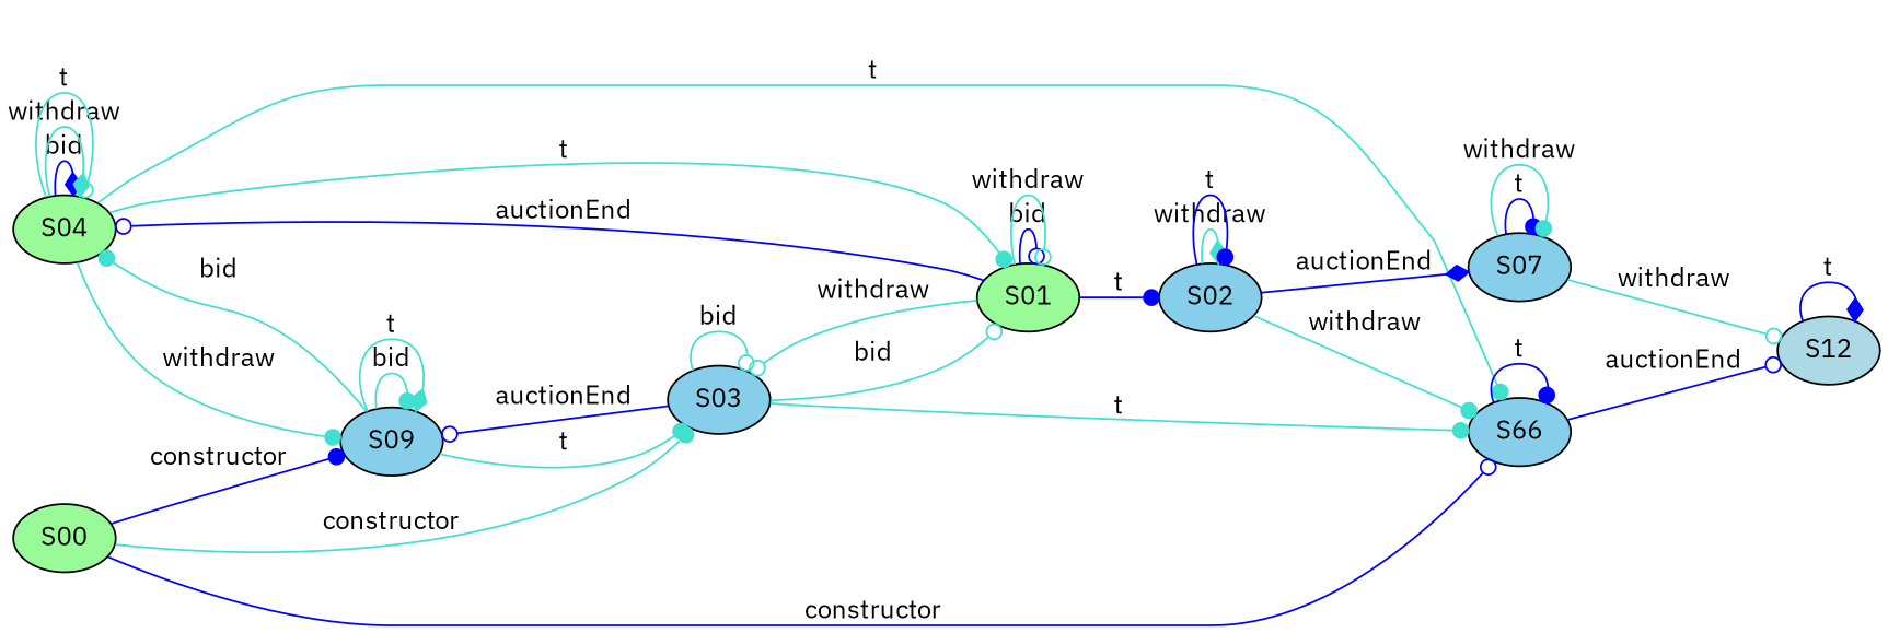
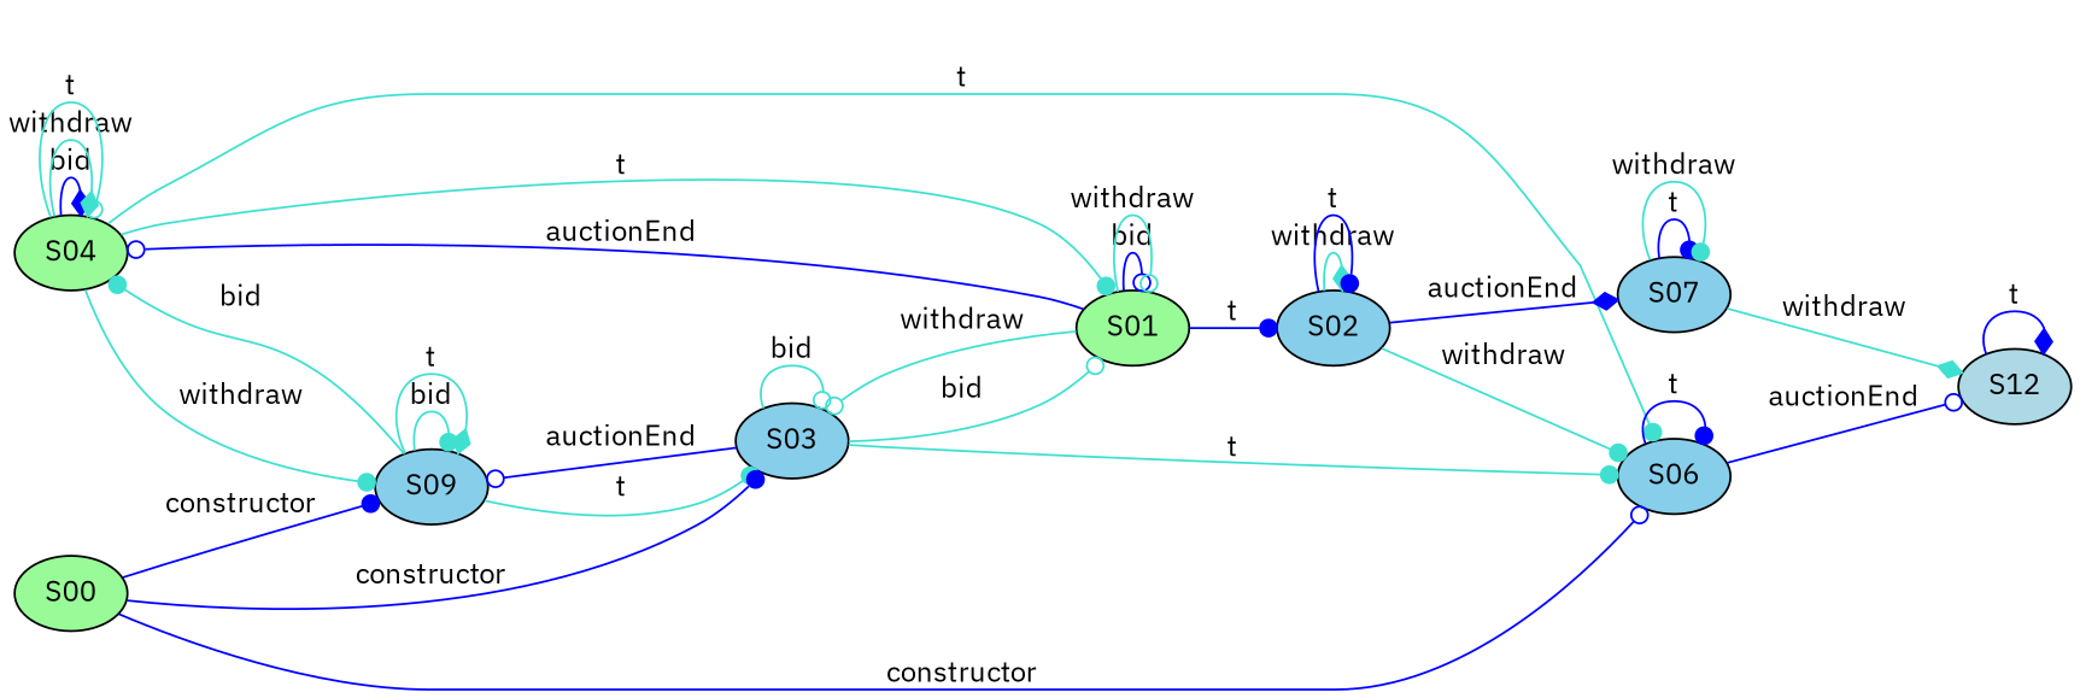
  digraph {
    fontname="IBM Plex Sans"
    rankdir=LR
    node [fillcolor=skyblue fontname="IBM Plex Sans" style=filled]
    edge [arrowhead=dot color=turquoise fontname="IBM Plex Sans"]
    S07
    S12 [fillcolor=lightblue]
    S09
    S04 [fillcolor=palegreen]
    S03
    S01 [fillcolor=palegreen]
-   S06 [label=S66]
+   S06
    S02
    S00 [fillcolor=palegreen]
    S07 -> S07 [color=blue label=t]
    S07 -> S07 [label=withdraw]
-   S07 -> S12 [arrowhead=odot label=withdraw]
+   S07 -> S12 [arrowhead=diamond label=withdraw]
    S12 -> S12 [arrowhead=diamond color=blue label=t]
    S09 -> S09 [label=bid]
    S09 -> S09 [arrowhead=diamond label=t]
    S09 -> S04 [label=bid]
    S09 -> S03 [label=t]
    S04 -> S09 [label=withdraw]
    S04 -> S04 [arrowhead=diamond color=blue label=bid]
    S04 -> S04 [arrowhead=diamond label=withdraw]
    S04 -> S04 [arrowhead=odot label=t]
    S04 -> S01 [label=t]
    S04 -> S06 [label=t]
    S03 -> S09 [arrowhead=odot color=blue label=auctionEnd]
    S03 -> S03 [arrowhead=odot label=bid]
    S03 -> S01 [arrowhead=odot label=bid]
    S03 -> S06 [label=t]
    S01 -> S04 [arrowhead=odot color=blue label=auctionEnd]
    S01 -> S03 [arrowhead=odot label=withdraw]
    S01 -> S01 [arrowhead=odot color=blue label=bid]
    S01 -> S01 [arrowhead=odot label=withdraw]
    S01 -> S02 [color=blue label=t]
    S06 -> S12 [arrowhead=odot color=blue label=auctionEnd]
    S06 -> S06 [color=blue label=t]
    S02 -> S07 [arrowhead=diamond color=blue label=auctionEnd]
    S02 -> S06 [label=withdraw]
    S02 -> S02 [arrowhead=diamond label=withdraw]
    S02 -> S02 [color=blue label=t]
    S00 -> S09 [color=blue label=constructor]
-   S00 -> S03 [label=constructor]
+   S00 -> S03 [color=blue label=constructor]
    S00 -> S06 [arrowhead=odot color=blue label=constructor]
  }
